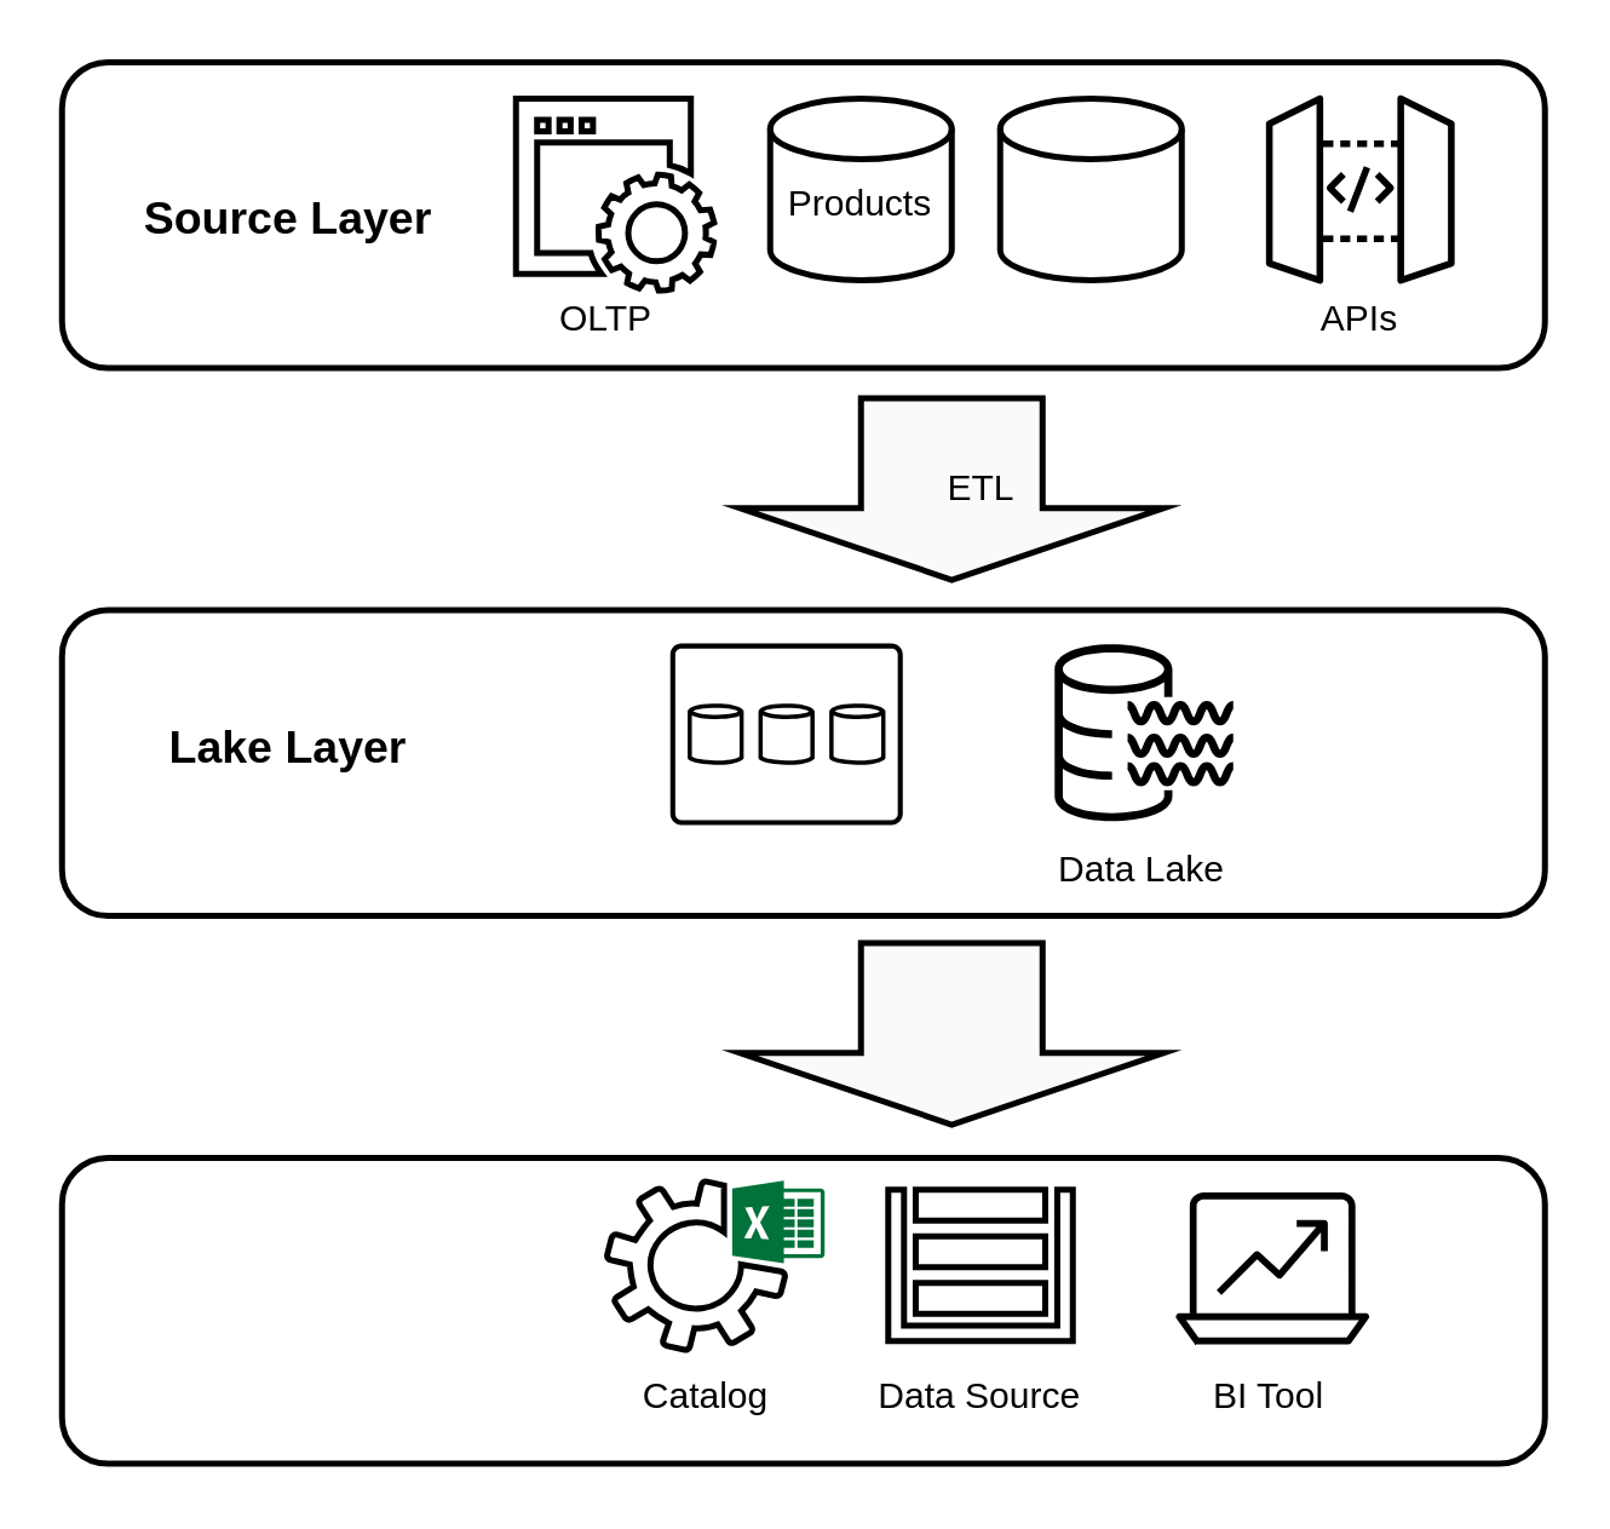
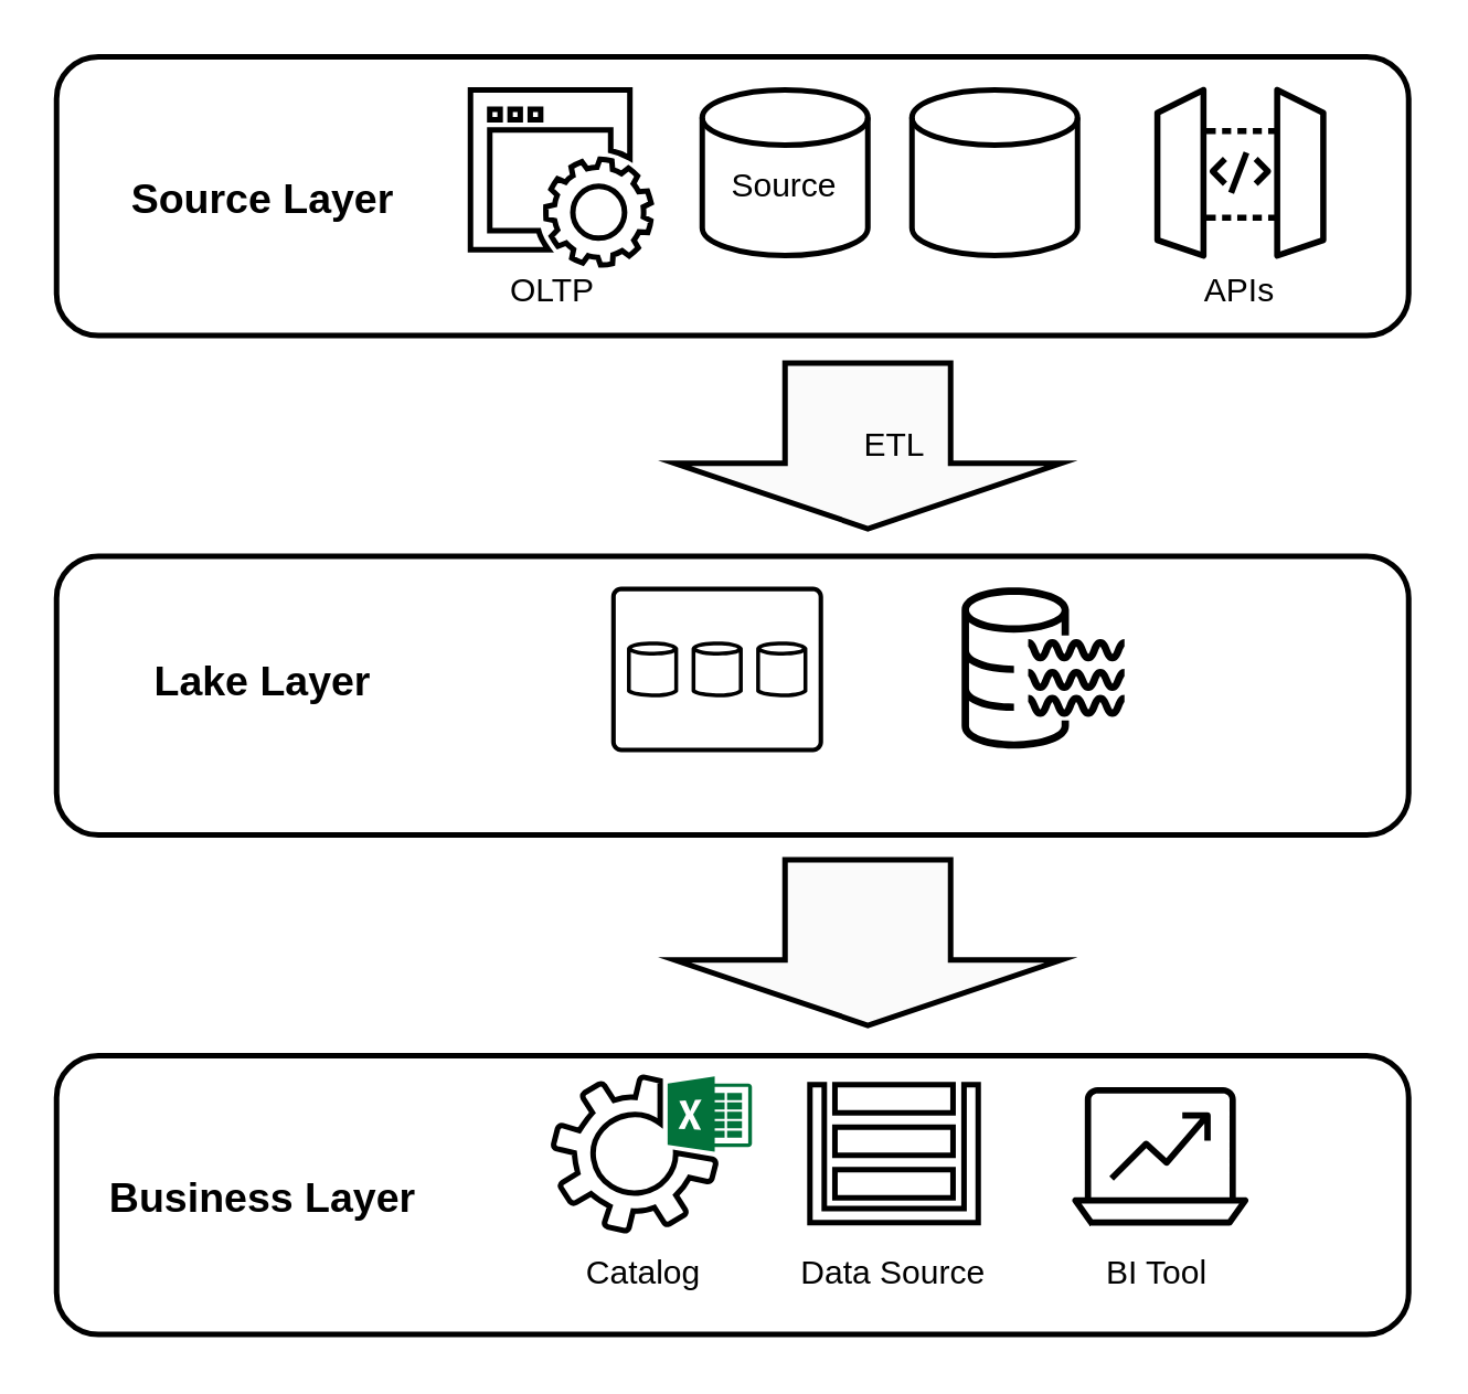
  <mxCell id="0" />
  <mxCell id="1" parent="0" />
  <mxCell id="2" value="" style="sketch=0;points=[[0,0,0],[0.25,0,0],[0.5,0,0],[0.75,0,0],[1,0,0],[0,1,0],[0.25,1,0],[0.5,1,0],[0.75,1,0],[1,1,0],[0,0.25,0],[0,0.5,0],[0,0.75,0],[1,0.25,0],[1,0.5,0],[1,0.75,0]];outlineConnect=0;gradientDirection=north;dashed=0;verticalLabelPosition=bottom;verticalAlign=top;align=center;html=1;fontSize=12;fontStyle=0;aspect=fixed;shape=mxgraph.aws4.resourceIcon;resIcon=mxgraph.aws4.analytics;" vertex="1" parent="1"><mxGeometry x="380" y="378.5" width="80" height="80" as="geometry" /></mxCell>
  <mxCell id="3" value="BI Tool" style="text;html=1;strokeColor=none;fillColor=none;align=center;verticalAlign=middle;whiteSpace=wrap;rounded=0;" vertex="1" parent="1"><mxGeometry x="389" y="445.5" width="60" height="30" as="geometry" /></mxCell>
  <mxCell id="4" value="" style="rounded=1;whiteSpace=wrap;html=1;fontSize=12;strokeColor=#000000;strokeWidth=2;fillColor=none;" vertex="1" parent="1"><mxGeometry x="20" y="382" width="490" height="101" as="geometry" /></mxCell>
  <mxCell id="5" value="" style="rounded=1;whiteSpace=wrap;html=1;fontSize=12;strokeColor=#000000;strokeWidth=2;fillColor=none;" vertex="1" parent="1"><mxGeometry x="20" y="20" width="490" height="101" as="geometry" /></mxCell>
  <mxCell id="6" value="Source Layer" style="text;html=1;strokeColor=none;fillColor=none;align=center;verticalAlign=middle;whiteSpace=wrap;rounded=0;fontSize=15;fontStyle=1" vertex="1" parent="1"><mxGeometry x="30" y="55.5" width="130" height="30" as="geometry" /></mxCell>
  <mxCell id="7" value="Lake Layer&lt;br style=&quot;font-size: 15px;&quot;&gt;" style="text;html=1;strokeColor=none;fillColor=none;align=center;verticalAlign=middle;whiteSpace=wrap;rounded=0;fontSize=15;fontStyle=1" vertex="1" parent="1"><mxGeometry x="30" y="231" width="130" height="30" as="geometry" /></mxCell>
+ <mxCell id="8" value="Business Layer" style="text;html=1;strokeColor=none;fillColor=none;align=center;verticalAlign=middle;whiteSpace=wrap;rounded=0;fontSize=15;fontStyle=1" vertex="1" parent="1"><mxGeometry x="30" y="417.5" width="130" height="30" as="geometry" /></mxCell>
  <mxCell id="9" value="" style="sketch=0;points=[[0,0,0],[0.25,0,0],[0.5,0,0],[0.75,0,0],[1,0,0],[0,1,0],[0.25,1,0],[0.5,1,0],[0.75,1,0],[1,1,0],[0,0.25,0],[0,0.5,0],[0,0.75,0],[1,0.25,0],[1,0.5,0],[1,0.75,0]];outlineConnect=0;gradientDirection=north;dashed=0;verticalLabelPosition=bottom;verticalAlign=top;align=center;html=1;fontSize=12;fontStyle=0;aspect=fixed;shape=mxgraph.aws4.resourceIcon;resIcon=mxgraph.aws4.api_gateway;" vertex="1" parent="1"><mxGeometry x="410" y="23" width="78" height="78" as="geometry" /></mxCell>
  <mxCell id="10" value="APIs" style="text;html=1;strokeColor=none;fillColor=none;align=center;verticalAlign=middle;whiteSpace=wrap;rounded=0;" vertex="1" parent="1"><mxGeometry x="419" y="89.5" width="60" height="30" as="geometry" /></mxCell>
  <mxCell id="11" value="" style="strokeWidth=2;html=1;shape=mxgraph.flowchart.database;whiteSpace=wrap;" vertex="1" parent="1"><mxGeometry x="254" y="32" width="60" height="60" as="geometry" /></mxCell>
- <mxCell id="12" value="&lt;font size=&quot;1&quot;&gt;&lt;span style=&quot;font-size: 12px&quot;&gt;Products&lt;/span&gt;&lt;/font&gt;" style="text;html=1;strokeColor=none;fillColor=none;align=center;verticalAlign=middle;whiteSpace=wrap;rounded=0;" vertex="1" parent="1"><mxGeometry x="254" y="52" width="60" height="30" as="geometry" /></mxCell>
+ <mxCell id="12" value="&lt;font size=&quot;1&quot;&gt;&lt;span style=&quot;font-size: 12px&quot;&gt;Source&lt;/span&gt;&lt;/font&gt;" style="text;html=1;strokeColor=none;fillColor=none;align=center;verticalAlign=middle;whiteSpace=wrap;rounded=0;" vertex="1" parent="1"><mxGeometry x="254" y="52" width="60" height="30" as="geometry" /></mxCell>
  <mxCell id="13" value="" style="strokeWidth=2;html=1;shape=mxgraph.flowchart.database;whiteSpace=wrap;" vertex="1" parent="1"><mxGeometry x="330" y="32" width="60" height="60" as="geometry" /></mxCell>
  <mxCell id="14" value="" style="sketch=0;aspect=fixed;pointerEvents=1;shadow=0;dashed=0;html=1;labelPosition=center;verticalLabelPosition=bottom;verticalAlign=top;align=center;shape=mxgraph.mscae.enterprise.storage;fillColor=#FFFFFF;strokeWidth=2;" vertex="1" parent="1"><mxGeometry x="293.02" y="392.5" width="60.98" height="50" as="geometry" /></mxCell>
  <mxCell id="15" value="Data Source" style="text;html=1;strokeColor=none;fillColor=none;align=center;verticalAlign=middle;whiteSpace=wrap;rounded=0;" vertex="1" parent="1"><mxGeometry x="284" y="445.5" width="79.02" height="30" as="geometry" /></mxCell>
  <mxCell id="16" value="" style="sketch=0;pointerEvents=1;shadow=0;dashed=0;html=1;labelPosition=center;verticalLabelPosition=bottom;verticalAlign=top;outlineConnect=0;align=center;shape=mxgraph.office.services.excel_services;strokeWidth=2;" vertex="1" parent="1"><mxGeometry x="200" y="389.5" width="72" height="56" as="geometry" /></mxCell>
  <mxCell id="17" value="Catalog" style="text;html=1;strokeColor=none;fillColor=none;align=center;verticalAlign=middle;whiteSpace=wrap;rounded=0;" vertex="1" parent="1"><mxGeometry x="203" y="445.5" width="60" height="30" as="geometry" /></mxCell>
  <mxCell id="18" value="" style="sketch=0;html=1;aspect=fixed;shadow=0;align=center;verticalAlign=top;shape=mxgraph.gcp2.website;fontSize=15;strokeWidth=2;" vertex="1" parent="1"><mxGeometry x="170" y="32" width="65.46" height="63.5" as="geometry" /></mxCell>
  <mxCell id="19" value="OLTP" style="text;html=1;strokeColor=none;fillColor=none;align=center;verticalAlign=middle;whiteSpace=wrap;rounded=0;fontSize=12;" vertex="1" parent="1"><mxGeometry x="170" y="89.5" width="60" height="30" as="geometry" /></mxCell>
  <mxCell id="20" value="" style="sketch=0;points=[[0.015,0.015,0],[0.985,0.015,0],[0.985,0.985,0],[0.015,0.985,0],[0.25,0,0],[0.5,0,0],[0.75,0,0],[1,0.25,0],[1,0.5,0],[1,0.75,0],[0.75,1,0],[0.5,1,0],[0.25,1,0],[0,0.75,0],[0,0.5,0],[0,0.25,0]];verticalLabelPosition=bottom;html=1;verticalAlign=top;aspect=fixed;align=center;pointerEvents=1;shape=mxgraph.cisco19.rect;prIcon=storage;fontSize=12;strokeWidth=2;" vertex="1" parent="1"><mxGeometry x="221" y="212" width="76.8" height="60" as="geometry" /></mxCell>
  <mxCell id="21" value="" style="sketch=0;outlineConnect=0;dashed=0;verticalLabelPosition=bottom;verticalAlign=top;align=center;html=1;fontSize=12;fontStyle=0;aspect=fixed;pointerEvents=1;shape=mxgraph.aws4.data_lake_resource_icon;strokeWidth=1;fillColor=#000000;strokeColor=#FAFAFA;" vertex="1" parent="1"><mxGeometry x="348" y="212" width="59" height="59" as="geometry" /></mxCell>
- <mxCell id="22" value="Data Lake" style="text;html=1;strokeColor=none;fillColor=none;align=center;verticalAlign=middle;whiteSpace=wrap;rounded=0;fontSize=12;" vertex="1" parent="1"><mxGeometry x="347" y="272" width="60" height="30" as="geometry" /></mxCell>
  <mxCell id="23" value="" style="shape=mxgraph.arrows.arrow_down;html=1;verticalLabelPosition=bottom;verticalAlign=top;strokeWidth=2;strokeColor=#000000;fontSize=12;fillColor=#FAFAFA;" vertex="1" parent="1"><mxGeometry x="244" y="131" width="140" height="60" as="geometry" /></mxCell>
  <mxCell id="24" value="ETL" style="text;html=1;strokeColor=none;fillColor=none;align=center;verticalAlign=middle;whiteSpace=wrap;rounded=0;fontSize=12;" vertex="1" parent="1"><mxGeometry x="294" y="151" width="60" height="20" as="geometry" /></mxCell>
  <mxCell id="25" value="" style="rounded=1;whiteSpace=wrap;html=1;fontSize=12;strokeColor=#000000;strokeWidth=2;fillColor=none;" vertex="1" parent="1"><mxGeometry x="20" y="201" width="490" height="101" as="geometry" /></mxCell>
  <mxCell id="26" value="" style="shape=mxgraph.arrows.arrow_down;html=1;verticalLabelPosition=bottom;verticalAlign=top;strokeWidth=2;strokeColor=#000000;fontSize=12;fillColor=#FAFAFA;" vertex="1" parent="1"><mxGeometry x="244" y="311" width="140" height="60" as="geometry" /></mxCell>
